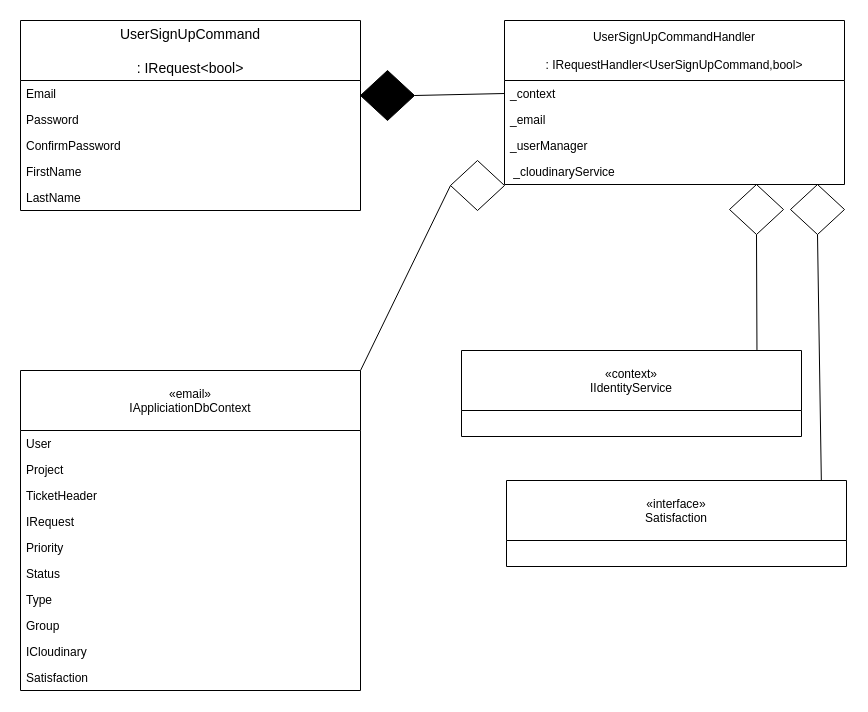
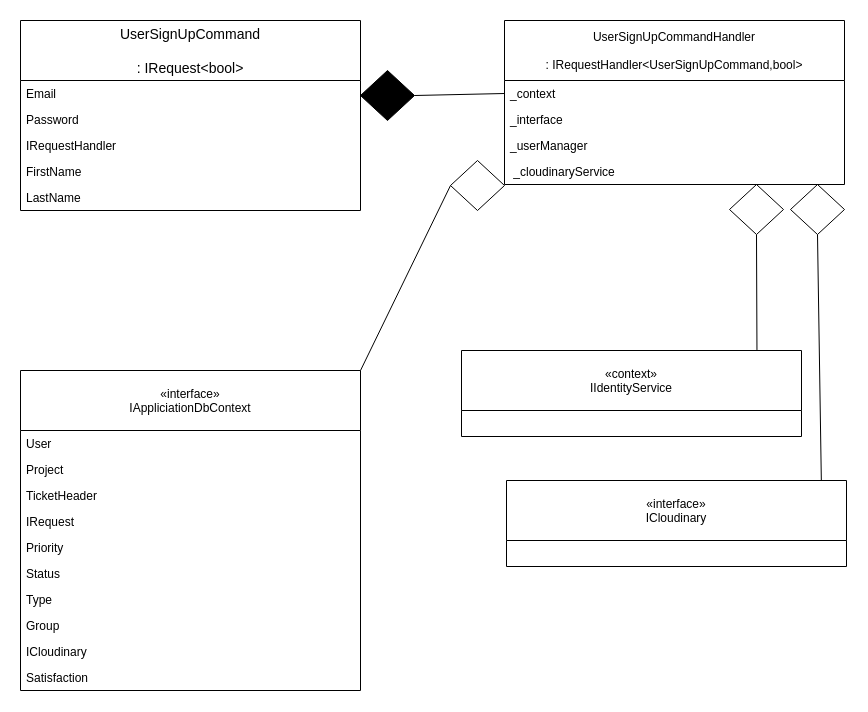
  <mxCell id="0" />
  <mxCell id="1" parent="0" />
  <mxCell id="2" value="" style="endArrow=none;html=1;entryX=0;entryY=0.5;entryDx=0;entryDy=0;exitX=1;exitY=0.5;exitDx=0;exitDy=0;exitPerimeter=0;" parent="1" source="3" target="17" edge="1"><mxGeometry width="50" height="50" relative="1" as="geometry"><mxPoint x="414" y="93" as="sourcePoint" /><mxPoint x="544" y="350" as="targetPoint" /></mxGeometry></mxCell>
  <mxCell id="3" value="" style="strokeWidth=1;html=1;shape=mxgraph.flowchart.decision;whiteSpace=wrap;fillColor=#000000;" parent="1" vertex="1"><mxGeometry x="360" y="70" width="54" height="50" as="geometry" /></mxCell>
  <mxCell id="4" value="" style="endArrow=none;html=1;entryX=1;entryY=0;entryDx=0;entryDy=0;exitX=0;exitY=0.5;exitDx=0;exitDy=0;exitPerimeter=0;" parent="1" source="5" target="21" edge="1"><mxGeometry width="50" height="50" relative="1" as="geometry"><mxPoint x="414" y="193" as="sourcePoint" /><mxPoint x="350" y="410" as="targetPoint" /></mxGeometry></mxCell>
  <mxCell id="5" value="" style="strokeWidth=1;html=1;shape=mxgraph.flowchart.decision;whiteSpace=wrap;" parent="1" vertex="1"><mxGeometry x="450" y="160" width="54" height="50" as="geometry" /></mxCell>
  <mxCell id="6" value="" style="endArrow=none;html=1;exitX=0.5;exitY=1;exitDx=0;exitDy=0;exitPerimeter=0;entryX=0.869;entryY=-0.006;entryDx=0;entryDy=0;entryPerimeter=0;" parent="1" source="7" target="32" edge="1"><mxGeometry width="50" height="50" relative="1" as="geometry"><mxPoint x="632" y="227" as="sourcePoint" /><mxPoint x="759" y="436" as="targetPoint" /></mxGeometry></mxCell>
  <mxCell id="7" value="" style="strokeWidth=1;html=1;shape=mxgraph.flowchart.decision;whiteSpace=wrap;" parent="1" vertex="1"><mxGeometry x="729" y="184" width="54" height="50" as="geometry" /></mxCell>
  <mxCell id="8" value="" style="strokeWidth=1;html=1;shape=mxgraph.flowchart.decision;whiteSpace=wrap;" parent="1" vertex="1"><mxGeometry x="790" y="184" width="54" height="50" as="geometry" /></mxCell>
  <mxCell id="9" value="" style="endArrow=none;html=1;entryX=0.926;entryY=-0.002;entryDx=0;entryDy=0;exitX=0.5;exitY=1;exitDx=0;exitDy=0;exitPerimeter=0;entryPerimeter=0;" parent="1" source="8" target="34" edge="1"><mxGeometry width="50" height="50" relative="1" as="geometry"><mxPoint x="656" y="226" as="sourcePoint" /><mxPoint x="858" y="543" as="targetPoint" /></mxGeometry></mxCell>
  <mxCell id="10" value="UserSignUpCommand&#10;&#10;: IRequest&lt;bool&gt;" style="swimlane;fontStyle=0;childLayout=stackLayout;horizontal=1;startSize=60;horizontalStack=0;resizeParent=1;resizeParentMax=0;resizeLast=0;collapsible=1;marginBottom=0;align=center;fontSize=14;" parent="1" vertex="1"><mxGeometry x="20" y="20" width="340" height="190" as="geometry" /></mxCell>
  <mxCell id="11" value="Email" style="text;strokeColor=none;fillColor=none;align=left;verticalAlign=top;spacingLeft=4;spacingRight=4;overflow=hidden;rotatable=0;points=[[0,0.5],[1,0.5]];portConstraint=eastwest;" parent="10" vertex="1"><mxGeometry y="60" width="340" height="26" as="geometry" /></mxCell>
  <mxCell id="12" value="Password" style="text;strokeColor=none;fillColor=none;align=left;verticalAlign=top;spacingLeft=4;spacingRight=4;overflow=hidden;rotatable=0;points=[[0,0.5],[1,0.5]];portConstraint=eastwest;" parent="10" vertex="1"><mxGeometry y="86" width="340" height="26" as="geometry" /></mxCell>
- <mxCell id="13" value="ConfirmPassword" style="text;strokeColor=none;fillColor=none;align=left;verticalAlign=top;spacingLeft=4;spacingRight=4;overflow=hidden;rotatable=0;points=[[0,0.5],[1,0.5]];portConstraint=eastwest;" parent="10" vertex="1"><mxGeometry y="112" width="340" height="26" as="geometry" /></mxCell>
+ <mxCell id="13" value="IRequestHandler" style="text;strokeColor=none;fillColor=none;align=left;verticalAlign=top;spacingLeft=4;spacingRight=4;overflow=hidden;rotatable=0;points=[[0,0.5],[1,0.5]];portConstraint=eastwest;" parent="10" vertex="1"><mxGeometry y="112" width="340" height="26" as="geometry" /></mxCell>
  <mxCell id="14" value="FirstName" style="text;strokeColor=none;fillColor=none;align=left;verticalAlign=top;spacingLeft=4;spacingRight=4;overflow=hidden;rotatable=0;points=[[0,0.5],[1,0.5]];portConstraint=eastwest;" parent="10" vertex="1"><mxGeometry y="138" width="340" height="26" as="geometry" /></mxCell>
  <mxCell id="15" value="LastName" style="text;strokeColor=none;fillColor=none;align=left;verticalAlign=top;spacingLeft=4;spacingRight=4;overflow=hidden;rotatable=0;points=[[0,0.5],[1,0.5]];portConstraint=eastwest;" parent="10" vertex="1"><mxGeometry y="164" width="340" height="26" as="geometry" /></mxCell>
  <mxCell id="16" value="UserSignUpCommandHandler&#10;&#10;: IRequestHandler&lt;UserSignUpCommand,bool&gt;" style="swimlane;fontStyle=0;childLayout=stackLayout;horizontal=1;startSize=60;fillColor=none;horizontalStack=0;resizeParent=1;resizeParentMax=0;resizeLast=0;collapsible=1;marginBottom=0;" parent="1" vertex="1"><mxGeometry x="504" y="20" width="340" height="164" as="geometry" /></mxCell>
  <mxCell id="17" value="_context" style="text;strokeColor=none;fillColor=none;align=left;verticalAlign=top;spacingLeft=4;spacingRight=4;overflow=hidden;rotatable=0;points=[[0,0.5],[1,0.5]];portConstraint=eastwest;" parent="16" vertex="1"><mxGeometry y="60" width="340" height="26" as="geometry" /></mxCell>
- <mxCell id="18" value="_email" style="text;strokeColor=none;fillColor=none;align=left;verticalAlign=top;spacingLeft=4;spacingRight=4;overflow=hidden;rotatable=0;points=[[0,0.5],[1,0.5]];portConstraint=eastwest;" parent="16" vertex="1"><mxGeometry y="86" width="340" height="26" as="geometry" /></mxCell>
+ <mxCell id="18" value="_interface" style="text;strokeColor=none;fillColor=none;align=left;verticalAlign=top;spacingLeft=4;spacingRight=4;overflow=hidden;rotatable=0;points=[[0,0.5],[1,0.5]];portConstraint=eastwest;" parent="16" vertex="1"><mxGeometry y="86" width="340" height="26" as="geometry" /></mxCell>
  <mxCell id="19" value="_userManager" style="text;strokeColor=none;fillColor=none;align=left;verticalAlign=top;spacingLeft=4;spacingRight=4;overflow=hidden;rotatable=0;points=[[0,0.5],[1,0.5]];portConstraint=eastwest;" parent="16" vertex="1"><mxGeometry y="112" width="340" height="26" as="geometry" /></mxCell>
  <mxCell id="20" value=" _cloudinaryService" style="text;strokeColor=none;fillColor=none;align=left;verticalAlign=top;spacingLeft=4;spacingRight=4;overflow=hidden;rotatable=0;points=[[0,0.5],[1,0.5]];portConstraint=eastwest;" parent="16" vertex="1"><mxGeometry y="138" width="340" height="26" as="geometry" /></mxCell>
- <mxCell id="21" value="«email»&#10;IAppliciationDbContext" style="swimlane;fontStyle=0;childLayout=stackLayout;horizontal=1;startSize=60;fillColor=none;horizontalStack=0;resizeParent=1;resizeParentMax=0;resizeLast=0;collapsible=1;marginBottom=0;" parent="1" vertex="1"><mxGeometry x="20" y="370" width="340" height="320" as="geometry" /></mxCell>
+ <mxCell id="21" value="«interface»&#10;IAppliciationDbContext" style="swimlane;fontStyle=0;childLayout=stackLayout;horizontal=1;startSize=60;fillColor=none;horizontalStack=0;resizeParent=1;resizeParentMax=0;resizeLast=0;collapsible=1;marginBottom=0;" parent="1" vertex="1"><mxGeometry x="20" y="370" width="340" height="320" as="geometry" /></mxCell>
  <mxCell id="22" value="User" style="text;strokeColor=none;fillColor=none;align=left;verticalAlign=top;spacingLeft=4;spacingRight=4;overflow=hidden;rotatable=0;points=[[0,0.5],[1,0.5]];portConstraint=eastwest;" parent="21" vertex="1"><mxGeometry y="60" width="340" height="26" as="geometry" /></mxCell>
  <mxCell id="23" value="Project" style="text;strokeColor=none;fillColor=none;align=left;verticalAlign=top;spacingLeft=4;spacingRight=4;overflow=hidden;rotatable=0;points=[[0,0.5],[1,0.5]];portConstraint=eastwest;" parent="21" vertex="1"><mxGeometry y="86" width="340" height="26" as="geometry" /></mxCell>
  <mxCell id="24" value="TicketHeader" style="text;strokeColor=none;fillColor=none;align=left;verticalAlign=top;spacingLeft=4;spacingRight=4;overflow=hidden;rotatable=0;points=[[0,0.5],[1,0.5]];portConstraint=eastwest;" parent="21" vertex="1"><mxGeometry y="112" width="340" height="26" as="geometry" /></mxCell>
  <mxCell id="25" value="IRequest" style="text;strokeColor=none;fillColor=none;align=left;verticalAlign=top;spacingLeft=4;spacingRight=4;overflow=hidden;rotatable=0;points=[[0,0.5],[1,0.5]];portConstraint=eastwest;" parent="21" vertex="1"><mxGeometry y="138" width="340" height="26" as="geometry" /></mxCell>
  <mxCell id="26" value="Priority" style="text;strokeColor=none;fillColor=none;align=left;verticalAlign=top;spacingLeft=4;spacingRight=4;overflow=hidden;rotatable=0;points=[[0,0.5],[1,0.5]];portConstraint=eastwest;" parent="21" vertex="1"><mxGeometry y="164" width="340" height="26" as="geometry" /></mxCell>
  <mxCell id="27" value="Status" style="text;strokeColor=none;fillColor=none;align=left;verticalAlign=top;spacingLeft=4;spacingRight=4;overflow=hidden;rotatable=0;points=[[0,0.5],[1,0.5]];portConstraint=eastwest;" parent="21" vertex="1"><mxGeometry y="190" width="340" height="26" as="geometry" /></mxCell>
  <mxCell id="28" value="Type" style="text;strokeColor=none;fillColor=none;align=left;verticalAlign=top;spacingLeft=4;spacingRight=4;overflow=hidden;rotatable=0;points=[[0,0.5],[1,0.5]];portConstraint=eastwest;" parent="21" vertex="1"><mxGeometry y="216" width="340" height="26" as="geometry" /></mxCell>
  <mxCell id="29" value="Group" style="text;strokeColor=none;fillColor=none;align=left;verticalAlign=top;spacingLeft=4;spacingRight=4;overflow=hidden;rotatable=0;points=[[0,0.5],[1,0.5]];portConstraint=eastwest;" parent="21" vertex="1"><mxGeometry y="242" width="340" height="26" as="geometry" /></mxCell>
  <mxCell id="30" value="ICloudinary" style="text;strokeColor=none;fillColor=none;align=left;verticalAlign=top;spacingLeft=4;spacingRight=4;overflow=hidden;rotatable=0;points=[[0,0.5],[1,0.5]];portConstraint=eastwest;" parent="21" vertex="1"><mxGeometry y="268" width="340" height="26" as="geometry" /></mxCell>
  <mxCell id="31" value="Satisfaction" style="text;strokeColor=none;fillColor=none;align=left;verticalAlign=top;spacingLeft=4;spacingRight=4;overflow=hidden;rotatable=0;points=[[0,0.5],[1,0.5]];portConstraint=eastwest;" parent="21" vertex="1"><mxGeometry y="294" width="340" height="26" as="geometry" /></mxCell>
  <mxCell id="32" value="«context»&#10;IIdentityService" style="swimlane;fontStyle=0;childLayout=stackLayout;horizontal=1;startSize=60;fillColor=none;horizontalStack=0;resizeParent=1;resizeParentMax=0;resizeLast=0;collapsible=1;marginBottom=0;" parent="1" vertex="1"><mxGeometry x="461" y="350" width="340" height="86" as="geometry" /></mxCell>
  <mxCell id="33" value=" " style="text;strokeColor=none;fillColor=none;align=left;verticalAlign=top;spacingLeft=4;spacingRight=4;overflow=hidden;rotatable=0;points=[[0,0.5],[1,0.5]];portConstraint=eastwest;" parent="32" vertex="1"><mxGeometry y="60" width="340" height="26" as="geometry" /></mxCell>
- <mxCell id="34" value="«interface»&#10;Satisfaction" style="swimlane;fontStyle=0;childLayout=stackLayout;horizontal=1;startSize=60;fillColor=none;horizontalStack=0;resizeParent=1;resizeParentMax=0;resizeLast=0;collapsible=1;marginBottom=0;" parent="1" vertex="1"><mxGeometry x="506" y="480" width="340" height="86" as="geometry" /></mxCell>
+ <mxCell id="34" value="«interface»&#10;ICloudinary" style="swimlane;fontStyle=0;childLayout=stackLayout;horizontal=1;startSize=60;fillColor=none;horizontalStack=0;resizeParent=1;resizeParentMax=0;resizeLast=0;collapsible=1;marginBottom=0;" parent="1" vertex="1"><mxGeometry x="506" y="480" width="340" height="86" as="geometry" /></mxCell>
  <mxCell id="35" value=" " style="text;strokeColor=none;fillColor=none;align=left;verticalAlign=top;spacingLeft=4;spacingRight=4;overflow=hidden;rotatable=0;points=[[0,0.5],[1,0.5]];portConstraint=eastwest;" parent="34" vertex="1"><mxGeometry y="60" width="340" height="26" as="geometry" /></mxCell>
